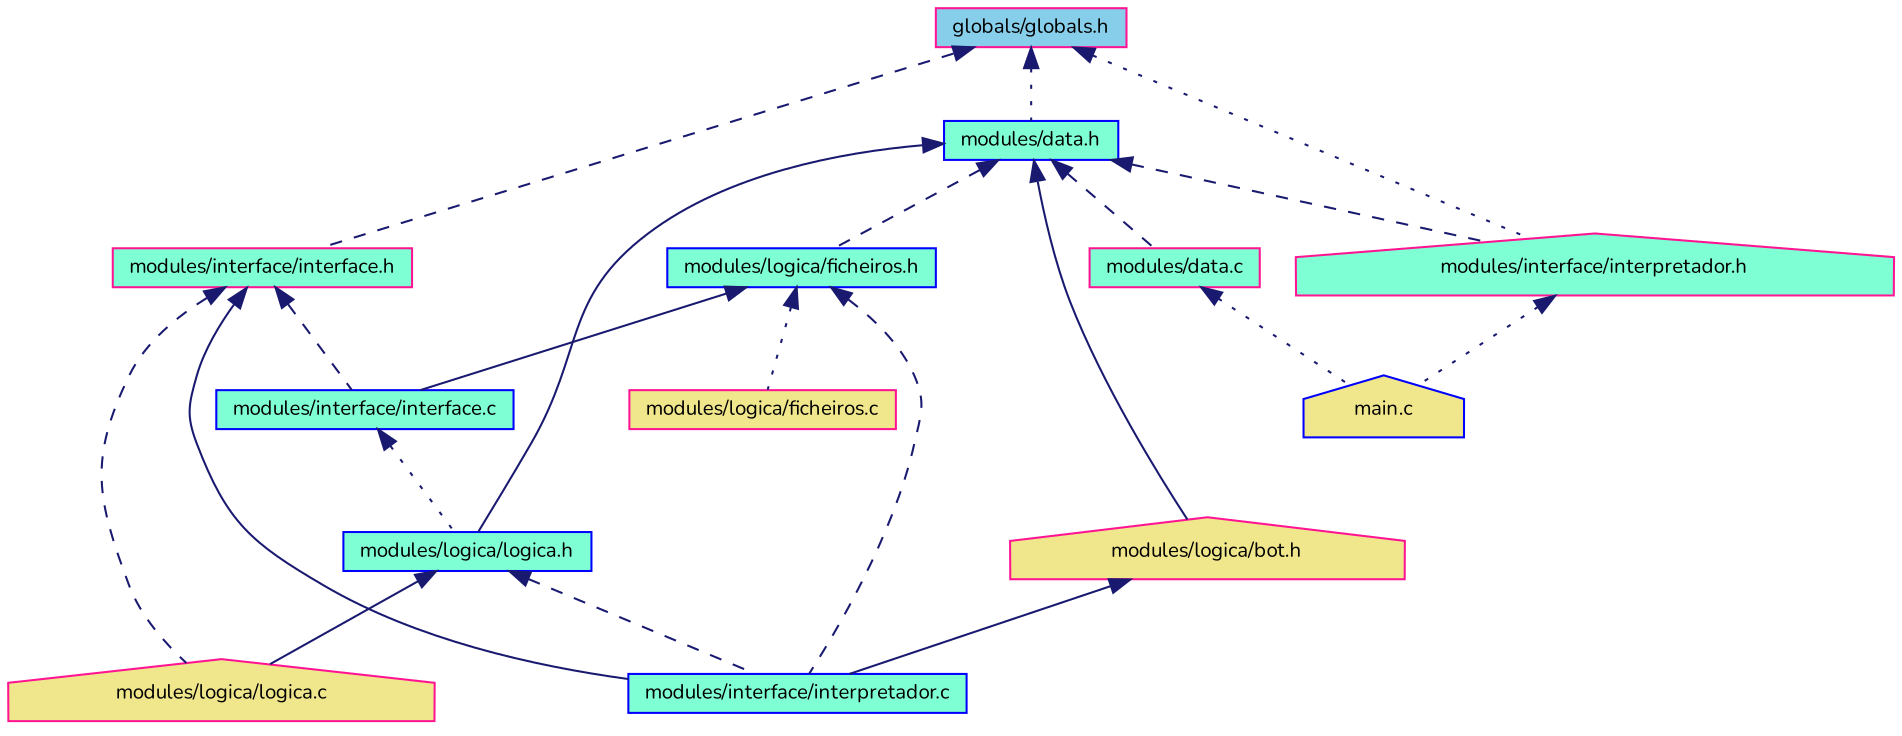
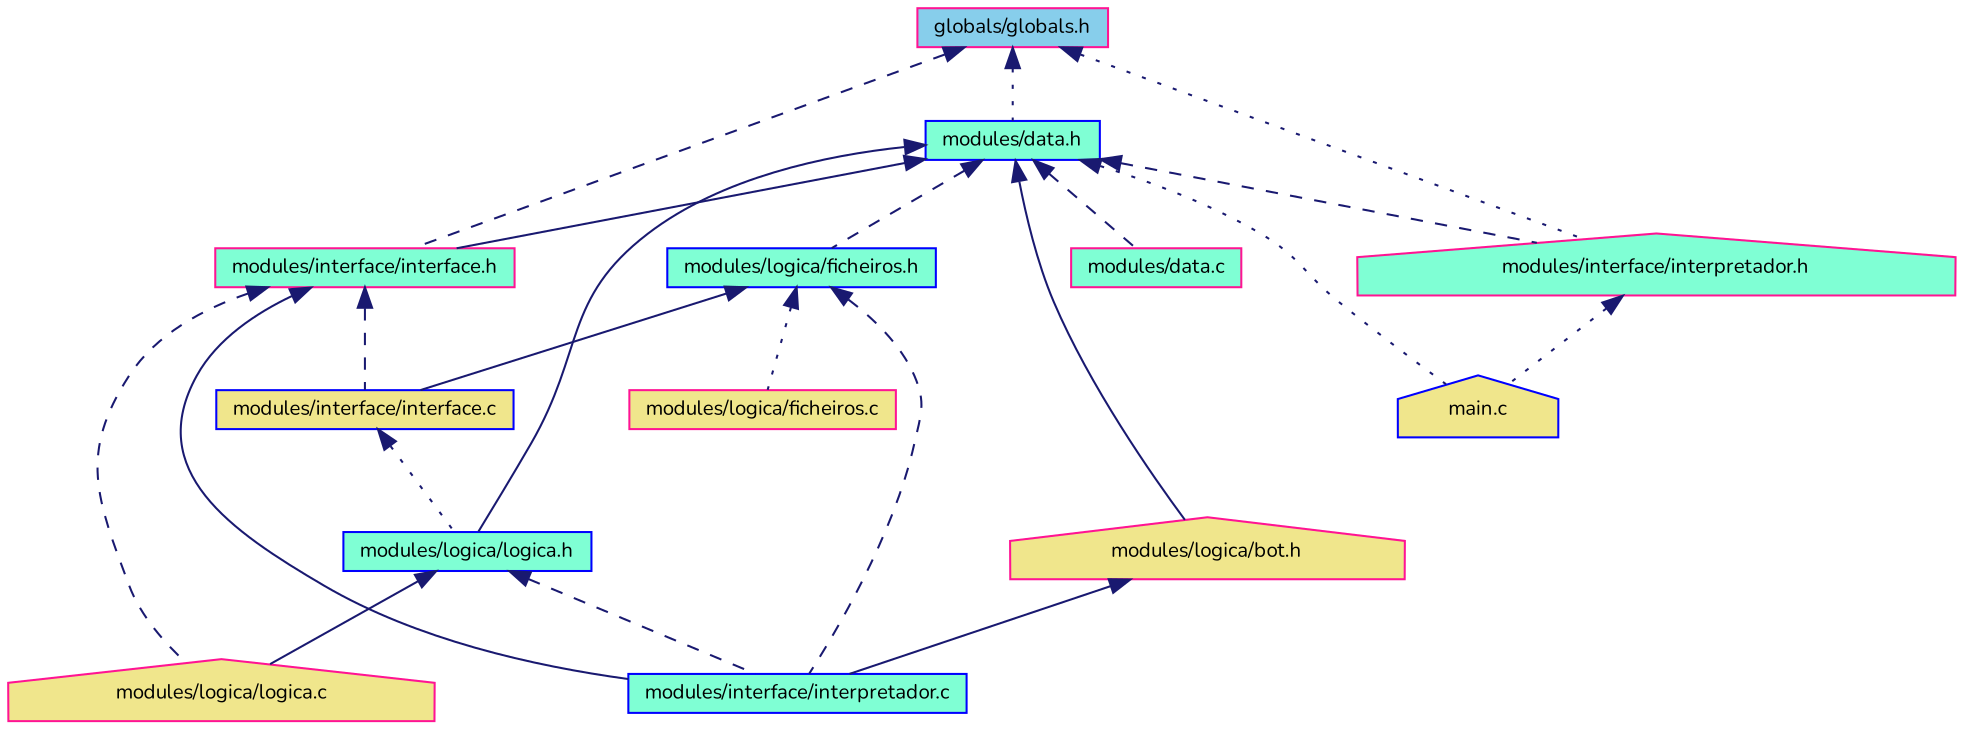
  digraph {
    fontname=Nunito
    node [color=deeppink fillcolor=aquamarine fontname=Nunito fontsize=10 shape=box style=filled]
    edge [color=midnightblue dir=back fontname=Nunito fontsize=10 labelfontname=Helvetica labelfontsize=10 style=dashed]
    n1 [fillcolor=skyblue fontcolor=black height=0.2 label="globals/globals.h" width=0.4]
    n2 [color=blue height=0.2 label="modules/data.h" width=0.4]
    n3 [height=0.2 label="modules/interface/interpretador.h" shape=house width=0.4]
    n4 [height=0.2 label="modules/interface/interface.h" width=0.4]
    n5 [color=blue fillcolor=khaki height=0.2 label="main.c" shape=house width=0.4]
    n6 [height=0.2 label="modules/data.c" width=0.4]
    n7 [color=blue height=0.2 label="modules/logica/ficheiros.h" width=0.4]
    n8 [color=blue height=0.2 label="modules/logica/logica.h" width=0.4]
    n9 [fillcolor=khaki height=0.2 label="modules/logica/bot.h" shape=house width=0.4]
    n10 [color=blue height=0.2 label="modules/interface/interpretador.c" width=0.4]
-   n11 [color=blue height=0.2 label="modules/interface/interface.c" width=0.4]
+   n11 [color=blue fillcolor=khaki height=0.2 label="modules/interface/interface.c" width=0.4]
    n12 [fillcolor=khaki height=0.2 label="modules/logica/logica.c" shape=house width=0.4]
    n13 [fillcolor=khaki height=0.2 label="modules/logica/ficheiros.c" width=0.4]
    n1 -> n2 [style=dotted]
    n1 -> n3 [style=dotted]
    n1 -> n4
    n2 -> n3
-   n6 -> n5 [style=dotted]
+   n2 -> n4 [style=solid]
+   n2 -> n5 [style=dotted]
    n2 -> n6
    n2 -> n7
    n2 -> n8 [style=solid]
    n2 -> n9 [style=solid]
    n3 -> n5 [style=dotted]
    n4 -> n10 [style=solid]
    n4 -> n11
    n4 -> n12
    n7 -> n10
    n7 -> n11 [style=solid]
    n7 -> n13 [style=dotted]
    n8 -> n10
    n8 -> n12 [style=solid]
    n9 -> n10 [style=solid]
    n11 -> n8 [style=dotted]
  }
